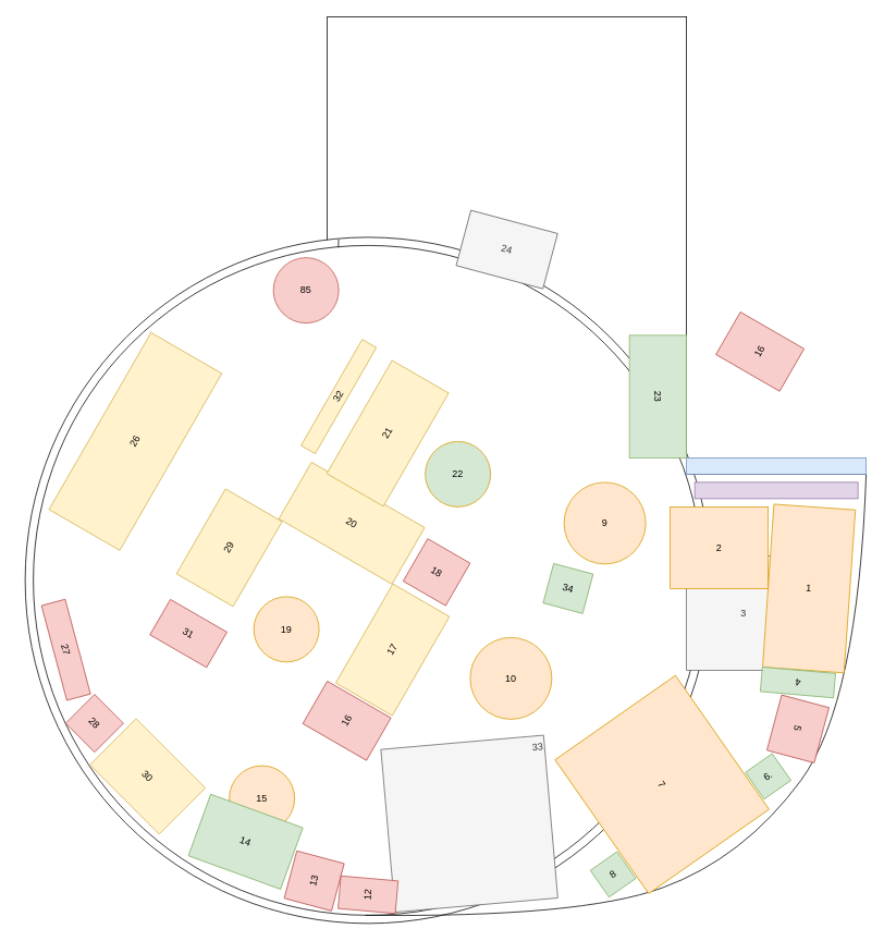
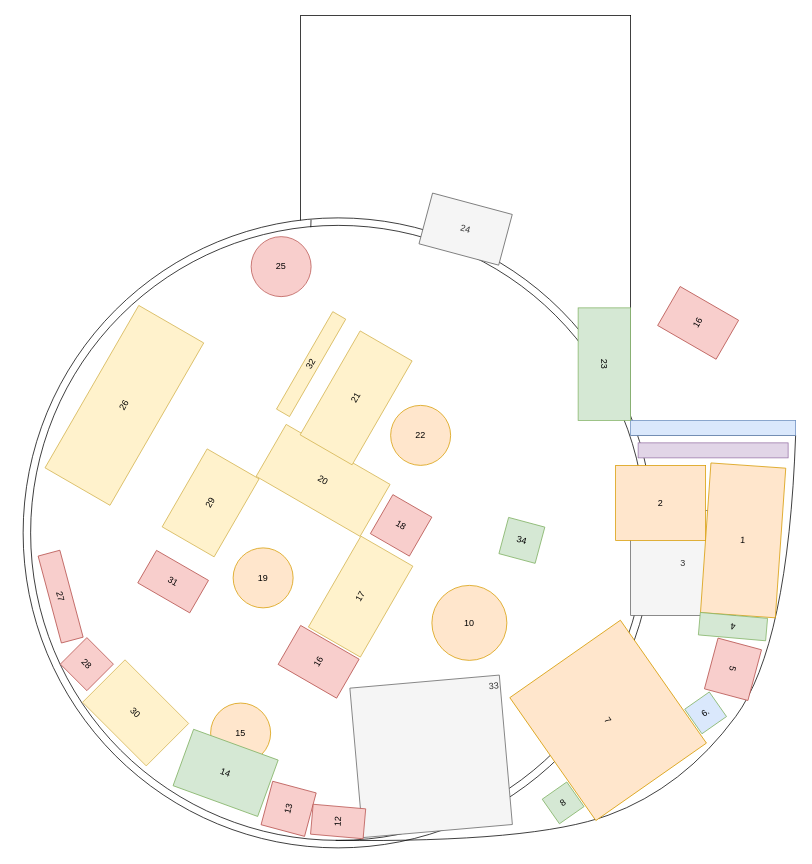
  <mxCell id="0" />
  <mxCell id="1" parent="0" />
  <mxCell id="2" value="" style="rounded=0;whiteSpace=wrap;html=1;" vertex="1" parent="1"><mxGeometry x="400" y="20" width="440" height="560" as="geometry" /></mxCell>
  <mxCell id="3" value="" style="ellipse;whiteSpace=wrap;html=1;aspect=fixed;" parent="1" vertex="1"><mxGeometry x="30" y="290" width="840" height="840" as="geometry" /></mxCell>
  <mxCell id="4" value="" style="ellipse;whiteSpace=wrap;html=1;aspect=fixed;" parent="1" vertex="1"><mxGeometry x="40" y="300" width="820" height="820" as="geometry" /></mxCell>
  <mxCell id="5" value="15" style="ellipse;whiteSpace=wrap;html=1;aspect=fixed;fillColor=#ffe6cc;strokeColor=#d79b00;" parent="1" vertex="1"><mxGeometry x="280" y="936.9" width="80" height="80" as="geometry" /></mxCell>
  <mxCell id="6" value="33" style="rounded=0;whiteSpace=wrap;html=1;fillColor=#f5f5f5;strokeColor=#666666;fontColor=#333333;rotation=-5;align=right;verticalAlign=top;" parent="1" vertex="1"><mxGeometry x="474" y="907.93" width="200" height="200" as="geometry" /></mxCell>
  <mxCell id="7" value="" style="endArrow=none;html=1;rounded=0;" parent="1" edge="1"><mxGeometry width="50" height="50" relative="1" as="geometry"><mxPoint x="840" y="580" as="sourcePoint" /><mxPoint x="1060" y="580" as="targetPoint" /></mxGeometry></mxCell>
  <mxCell id="8" value="" style="curved=1;endArrow=none;html=1;rounded=0;endFill=0;exitX=0.496;exitY=1;exitDx=0;exitDy=0;exitPerimeter=0;" parent="1" source="4" edge="1"><mxGeometry width="50" height="50" relative="1" as="geometry"><mxPoint x="880" y="1000" as="sourcePoint" /><mxPoint x="1060" y="580" as="targetPoint" /><Array as="points"><mxPoint x="710" y="1123" /><mxPoint x="910" y="1050" /><mxPoint x="1050" y="860" /></Array></mxGeometry></mxCell>
  <mxCell id="9" value="20" style="rounded=0;whiteSpace=wrap;html=1;rotation=30;fillColor=#fff2cc;strokeColor=#d6b656;" parent="1" vertex="1"><mxGeometry x="350" y="600" width="160" height="80" as="geometry" /></mxCell>
  <mxCell id="10" value="" style="rounded=0;whiteSpace=wrap;html=1;fillColor=#dae8fc;strokeColor=#6c8ebf;" parent="1" vertex="1"><mxGeometry x="840" y="560" width="220" height="20" as="geometry" /></mxCell>
  <mxCell id="11" value="" style="rounded=0;whiteSpace=wrap;html=1;fillColor=#e1d5e7;strokeColor=#9673a6;" parent="1" vertex="1"><mxGeometry x="850" y="590" width="200" height="20" as="geometry" /></mxCell>
- <mxCell id="12" value="9" style="ellipse;whiteSpace=wrap;html=1;aspect=fixed;fillColor=#ffe6cc;strokeColor=#d79b00;" parent="1" vertex="1"><mxGeometry x="690" y="590" width="100" height="100" as="geometry" /></mxCell>
  <mxCell id="13" value="23" style="rounded=0;whiteSpace=wrap;html=1;rotation=90;fillColor=#d5e8d4;strokeColor=#82b366;" parent="1" vertex="1"><mxGeometry x="730" y="450" width="150" height="70" as="geometry" /></mxCell>
  <mxCell id="14" value="10" style="ellipse;whiteSpace=wrap;html=1;aspect=fixed;fillColor=#ffe6cc;strokeColor=#d79b00;" parent="1" vertex="1"><mxGeometry x="575" y="780" width="100" height="100" as="geometry" /></mxCell>
  <mxCell id="15" value="7" style="rounded=0;whiteSpace=wrap;html=1;rotation=55;fillColor=#ffe6cc;strokeColor=#d79b00;" parent="1" vertex="1"><mxGeometry x="710" y="870" width="200" height="180" as="geometry" /></mxCell>
- <mxCell id="16" value="6." style="rounded=0;whiteSpace=wrap;html=1;rotation=325;fillColor=#d5e8d4;strokeColor=#82b366;" parent="1" vertex="1"><mxGeometry x="920" y="930" width="40" height="40" as="geometry" /></mxCell>
+ <mxCell id="16" value="6." style="rounded=0;whiteSpace=wrap;html=1;rotation=325;fillColor=#dae8fc;strokeColor=#82b366;" parent="1" vertex="1"><mxGeometry x="920" y="930" width="40" height="40" as="geometry" /></mxCell>
  <mxCell id="17" value="8" style="rounded=0;whiteSpace=wrap;html=1;rotation=325;fillColor=#d5e8d4;strokeColor=#82b366;" parent="1" vertex="1"><mxGeometry x="730" y="1050" width="40" height="40" as="geometry" /></mxCell>
  <mxCell id="18" value="5" style="rounded=0;whiteSpace=wrap;html=1;rotation=105;fillColor=#f8cecc;strokeColor=#b85450;" parent="1" vertex="1"><mxGeometry x="941.46" y="861.9" width="70" height="60" as="geometry" /></mxCell>
  <mxCell id="19" value="14" style="rounded=0;whiteSpace=wrap;html=1;rotation=20;fillColor=#d5e8d4;strokeColor=#82b366;" parent="1" vertex="1"><mxGeometry x="240" y="990" width="120" height="80" as="geometry" /></mxCell>
  <mxCell id="20" value="13" style="rounded=0;whiteSpace=wrap;html=1;rotation=-75;fillColor=#f8cecc;strokeColor=#b85450;" parent="1" vertex="1"><mxGeometry x="354" y="1047.93" width="60" height="60" as="geometry" /></mxCell>
  <mxCell id="21" value="16" style="rounded=0;whiteSpace=wrap;html=1;rotation=-60;fillColor=#f8cecc;strokeColor=#b85450;" parent="1" vertex="1"><mxGeometry x="394" y="836.9" width="60" height="90" as="geometry" /></mxCell>
  <mxCell id="22" value="30" style="rounded=0;whiteSpace=wrap;html=1;rotation=45;fillColor=#fff2cc;strokeColor=#d6b656;" parent="1" vertex="1"><mxGeometry x="120" y="910" width="120" height="80" as="geometry" /></mxCell>
  <mxCell id="23" value="3" style="rounded=0;whiteSpace=wrap;html=1;fillColor=#f5f5f5;strokeColor=#666666;fontColor=#333333;" parent="1" vertex="1"><mxGeometry x="840" y="680" width="140" height="140" as="geometry" /></mxCell>
  <mxCell id="24" value="1" style="rounded=0;whiteSpace=wrap;html=1;rotation=4;fillColor=#ffe6cc;strokeColor=#d79b00;" parent="1" vertex="1"><mxGeometry x="940" y="620" width="100" height="200" as="geometry" /></mxCell>
  <mxCell id="25" value="2" style="rounded=0;whiteSpace=wrap;html=1;fillColor=#ffe6cc;strokeColor=#d79b00;" parent="1" vertex="1"><mxGeometry x="820" y="620" width="120" height="100" as="geometry" /></mxCell>
  <mxCell id="26" value="4" style="rounded=0;whiteSpace=wrap;html=1;rotation=-175;fillColor=#d5e8d4;strokeColor=#82b366;" parent="1" vertex="1"><mxGeometry x="931.46" y="820" width="90" height="30" as="geometry" /></mxCell>
  <mxCell id="27" value="26" style="rounded=0;whiteSpace=wrap;html=1;rotation=-60;fillColor=#fff2cc;strokeColor=#d6b656;" parent="1" vertex="1"><mxGeometry x="40" y="490" width="250" height="100" as="geometry" /></mxCell>
  <mxCell id="28" value="27" style="rounded=0;whiteSpace=wrap;html=1;rotation=75;fillColor=#f8cecc;strokeColor=#b85450;" parent="1" vertex="1"><mxGeometry x="20" y="780" width="120" height="30" as="geometry" /></mxCell>
  <mxCell id="29" value="28" style="rounded=0;whiteSpace=wrap;html=1;rotation=45;fillColor=#f8cecc;strokeColor=#b85450;" parent="1" vertex="1"><mxGeometry x="90" y="860" width="50" height="50" as="geometry" /></mxCell>
  <mxCell id="30" value="17" style="rounded=0;whiteSpace=wrap;html=1;rotation=300;fillColor=#fff2cc;strokeColor=#d6b656;" parent="1" vertex="1"><mxGeometry x="410" y="755" width="140" height="80" as="geometry" /></mxCell>
  <mxCell id="31" value="18" style="rounded=0;whiteSpace=wrap;html=1;rotation=30;fillColor=#f8cecc;strokeColor=#b85450;" parent="1" vertex="1"><mxGeometry x="504" y="670" width="60" height="60" as="geometry" /></mxCell>
  <mxCell id="32" value="21" style="rounded=0;whiteSpace=wrap;html=1;rotation=300;fillColor=#fff2cc;strokeColor=#d6b656;" parent="1" vertex="1"><mxGeometry x="394" y="490" width="160" height="80" as="geometry" /></mxCell>
  <mxCell id="33" value="19" style="ellipse;whiteSpace=wrap;html=1;aspect=fixed;fillColor=#ffe6cc;strokeColor=#d79b00;" parent="1" vertex="1"><mxGeometry x="310" y="730" width="80" height="80" as="geometry" /></mxCell>
- <mxCell id="34" value="22" style="ellipse;whiteSpace=wrap;html=1;aspect=fixed;fillColor=#d5e8d4;strokeColor=#d79b00;" parent="1" vertex="1"><mxGeometry x="520" y="540" width="80" height="80" as="geometry" /></mxCell>
+ <mxCell id="34" value="22" style="ellipse;whiteSpace=wrap;html=1;aspect=fixed;fillColor=#ffe6cc;strokeColor=#d79b00;" parent="1" vertex="1"><mxGeometry x="520" y="540" width="80" height="80" as="geometry" /></mxCell>
  <mxCell id="35" value="" style="endArrow=none;html=1;rounded=0;entryX=0.457;entryY=0.003;entryDx=0;entryDy=0;entryPerimeter=0;" parent="1" target="3" edge="1"><mxGeometry width="50" height="50" relative="1" as="geometry"><mxPoint x="413.56" y="302.44" as="sourcePoint" /><mxPoint x="413" y="290" as="targetPoint" /></mxGeometry></mxCell>
- <mxCell id="36" value="85" style="ellipse;whiteSpace=wrap;html=1;aspect=fixed;fillColor=#f8cecc;strokeColor=#b85450;" parent="1" vertex="1"><mxGeometry x="334" y="315" width="80" height="80" as="geometry" /></mxCell>
+ <mxCell id="36" value="25" style="ellipse;whiteSpace=wrap;html=1;aspect=fixed;fillColor=#f8cecc;strokeColor=#b85450;" parent="1" vertex="1"><mxGeometry x="334" y="315" width="80" height="80" as="geometry" /></mxCell>
  <mxCell id="37" value="24" style="rounded=0;whiteSpace=wrap;html=1;fillColor=#f5f5f5;strokeColor=#666666;fontColor=#333333;rotation=15;" parent="1" vertex="1"><mxGeometry x="565" y="270" width="110" height="70" as="geometry" /></mxCell>
  <mxCell id="38" value="12" style="rounded=0;whiteSpace=wrap;html=1;rotation=-85;fillColor=#f8cecc;strokeColor=#b85450;" parent="1" vertex="1"><mxGeometry x="430" y="1059.66" width="40" height="70.34" as="geometry" /></mxCell>
  <mxCell id="39" value="29" style="rounded=0;whiteSpace=wrap;html=1;rotation=-60;fillColor=#fff2cc;strokeColor=#d6b656;" parent="1" vertex="1"><mxGeometry x="220" y="630" width="120" height="80" as="geometry" /></mxCell>
  <mxCell id="40" value="31" style="rounded=0;whiteSpace=wrap;html=1;rotation=30;fillColor=#f8cecc;strokeColor=#b85450;" parent="1" vertex="1"><mxGeometry x="190" y="750" width="80" height="50" as="geometry" /></mxCell>
  <mxCell id="41" value="32" style="rounded=0;whiteSpace=wrap;html=1;rotation=-60;fillColor=#fff2cc;strokeColor=#d6b656;" parent="1" vertex="1"><mxGeometry x="339" y="475" width="150" height="20" as="geometry" /></mxCell>
  <mxCell id="42" value="34" style="rounded=0;whiteSpace=wrap;html=1;rotation=15;fillColor=#d5e8d4;strokeColor=#82b366;" vertex="1" parent="1"><mxGeometry x="670" y="695" width="50" height="50" as="geometry" /></mxCell>
  <mxCell id="43" value="16" style="rounded=0;whiteSpace=wrap;html=1;rotation=-60;fillColor=#f8cecc;strokeColor=#b85450;" vertex="1" parent="1"><mxGeometry x="900" y="385" width="60" height="90" as="geometry" /></mxCell>
